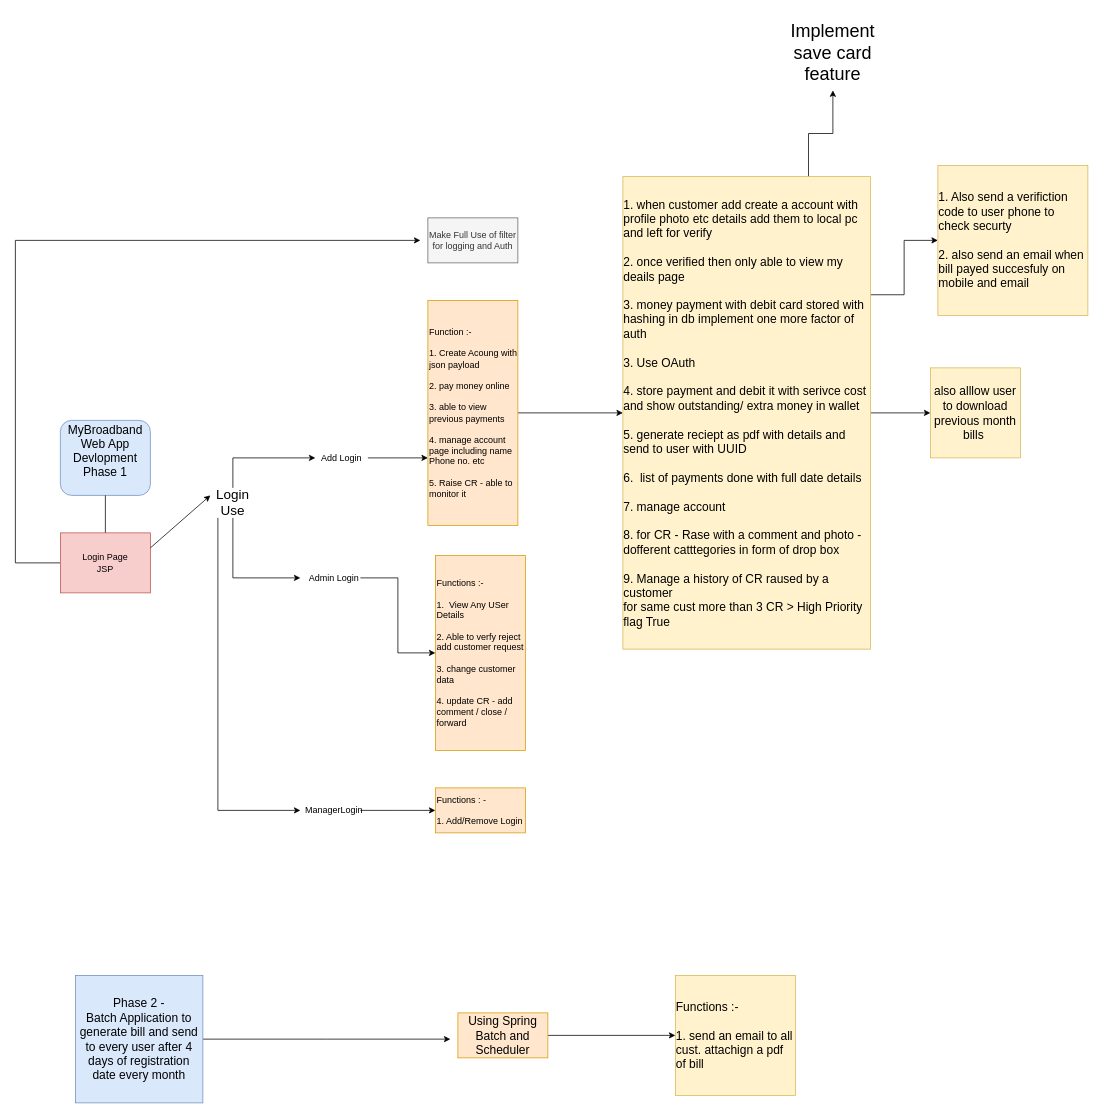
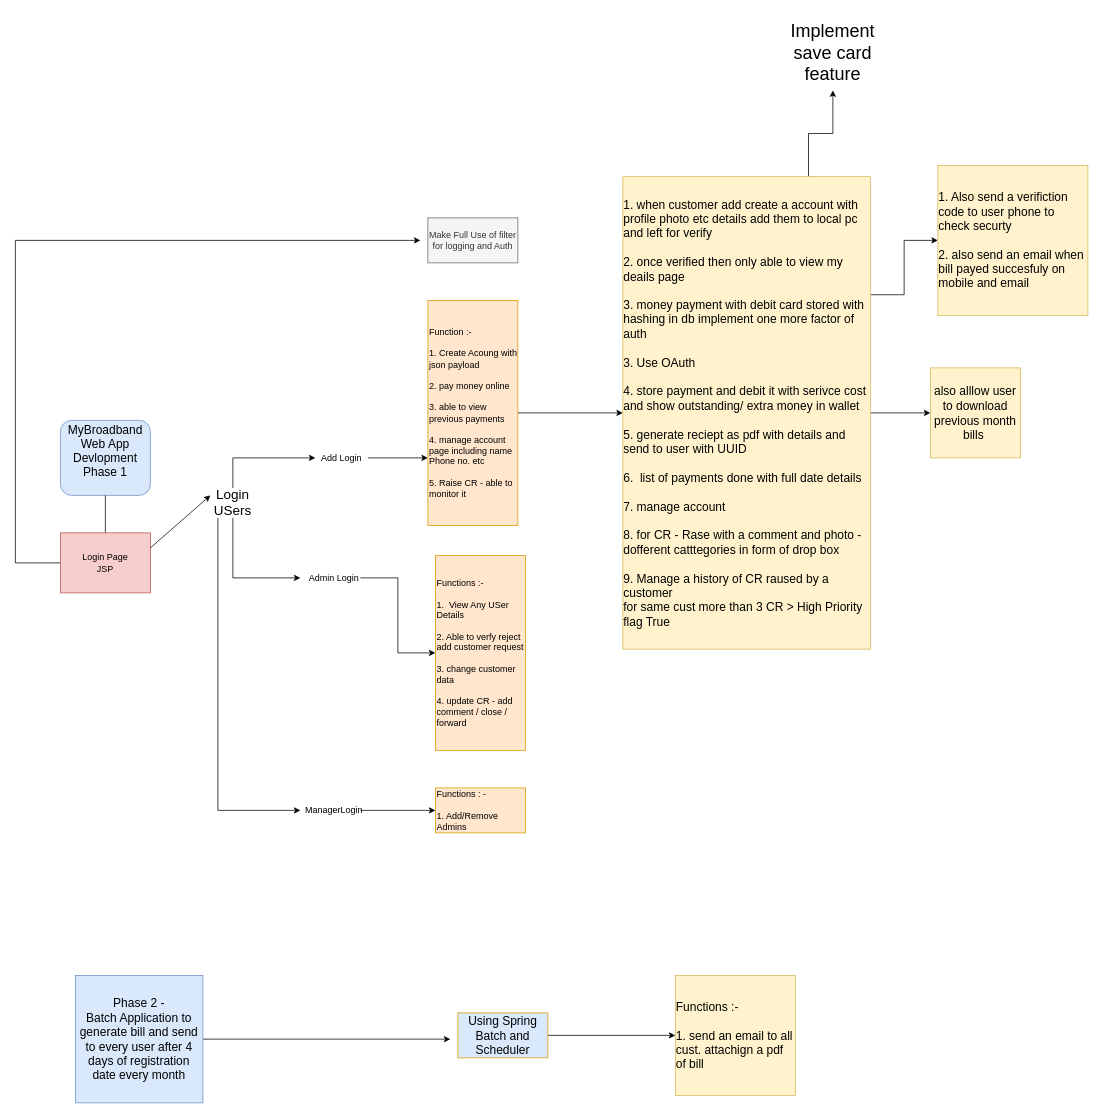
  <mxCell id="0" />
  <mxCell id="1" parent="0" />
  <mxCell id="2" value="&lt;font size=&quot;3&quot;&gt;MyBroadband Web App Devlopment Phase 1&lt;br&gt;&lt;br&gt;&lt;/font&gt;" style="whiteSpace=wrap;html=1;fillColor=#dae8fc;strokeColor=#6c8ebf;rounded=1;" parent="1" vertex="1"><mxGeometry x="80" y="560" width="120" height="100" as="geometry" /></mxCell>
  <mxCell id="3" value="" style="endArrow=classic;html=1;exitX=0.5;exitY=1;exitDx=0;exitDy=0;" parent="1" source="2" edge="1"><mxGeometry width="50" height="50" relative="1" as="geometry"><mxPoint x="140" y="730" as="sourcePoint" /><mxPoint x="140" y="730" as="targetPoint" /></mxGeometry></mxCell>
  <mxCell id="4" style="edgeStyle=orthogonalEdgeStyle;rounded=0;orthogonalLoop=1;jettySize=auto;html=1;" parent="1" source="5" edge="1"><mxGeometry relative="1" as="geometry"><mxPoint x="560" y="320" as="targetPoint" /><Array as="points"><mxPoint x="20" y="750" /><mxPoint x="20" y="320" /></Array></mxGeometry></mxCell>
  <mxCell id="5" value="Login Page&lt;br&gt;JSP" style="rounded=0;whiteSpace=wrap;html=1;fillColor=#f8cecc;strokeColor=#b85450;" parent="1" vertex="1"><mxGeometry x="80" y="710" width="120" height="80" as="geometry" /></mxCell>
  <mxCell id="6" value="" style="endArrow=classic;html=1;" parent="1" edge="1"><mxGeometry width="50" height="50" relative="1" as="geometry"><mxPoint x="200" y="730" as="sourcePoint" /><mxPoint x="280" y="660" as="targetPoint" /></mxGeometry></mxCell>
  <mxCell id="7" style="edgeStyle=orthogonalEdgeStyle;rounded=0;orthogonalLoop=1;jettySize=auto;html=1;" parent="1" source="10" edge="1"><mxGeometry relative="1" as="geometry"><mxPoint x="420" y="610" as="targetPoint" /><Array as="points"><mxPoint x="310" y="610" /></Array></mxGeometry></mxCell>
  <mxCell id="8" style="edgeStyle=orthogonalEdgeStyle;rounded=0;orthogonalLoop=1;jettySize=auto;html=1;" parent="1" edge="1"><mxGeometry relative="1" as="geometry"><mxPoint x="400" y="770" as="targetPoint" /><mxPoint x="310" y="690" as="sourcePoint" /><Array as="points"><mxPoint x="310" y="770" /></Array></mxGeometry></mxCell>
  <mxCell id="9" style="edgeStyle=orthogonalEdgeStyle;rounded=0;orthogonalLoop=1;jettySize=auto;html=1;" parent="1" source="10" edge="1"><mxGeometry relative="1" as="geometry"><mxPoint x="400" y="1080" as="targetPoint" /><Array as="points"><mxPoint x="290" y="1080" /></Array></mxGeometry></mxCell>
- <mxCell id="10" value="&lt;font style=&quot;font-size: 18px&quot;&gt;Login Use&lt;/font&gt;" style="text;html=1;strokeColor=none;fillColor=none;align=center;verticalAlign=middle;whiteSpace=wrap;rounded=0;" parent="1" vertex="1"><mxGeometry x="290" y="650" width="40" height="40" as="geometry" /></mxCell>
+ <mxCell id="10" value="&lt;font style=&quot;font-size: 18px&quot;&gt;Login USers&lt;/font&gt;" style="text;html=1;strokeColor=none;fillColor=none;align=center;verticalAlign=middle;whiteSpace=wrap;rounded=0;" parent="1" vertex="1"><mxGeometry x="290" y="650" width="40" height="40" as="geometry" /></mxCell>
  <mxCell id="11" style="edgeStyle=orthogonalEdgeStyle;rounded=0;orthogonalLoop=1;jettySize=auto;html=1;" parent="1" source="12" edge="1"><mxGeometry relative="1" as="geometry"><mxPoint x="570" y="610" as="targetPoint" /></mxGeometry></mxCell>
  <mxCell id="12" value="Add Login&lt;br&gt;" style="text;html=1;strokeColor=none;fillColor=none;align=center;verticalAlign=middle;whiteSpace=wrap;rounded=0;" parent="1" vertex="1"><mxGeometry x="420" y="600" width="70" height="20" as="geometry" /></mxCell>
  <mxCell id="13" style="edgeStyle=orthogonalEdgeStyle;rounded=0;orthogonalLoop=1;jettySize=auto;html=1;" parent="1" source="14" target="24" edge="1"><mxGeometry relative="1" as="geometry" /></mxCell>
  <mxCell id="14" value="Function :-&amp;nbsp;&lt;br&gt;&lt;br&gt;1. Create Acoung with json payload&lt;br&gt;&lt;br&gt;2. pay money online&lt;br&gt;&lt;br&gt;3. able to view previous payments&amp;nbsp;&lt;br&gt;&lt;br&gt;4. manage account page including name Phone no. etc&amp;nbsp;&lt;br&gt;&lt;br&gt;5. Raise CR - able to monitor it" style="rounded=0;whiteSpace=wrap;html=1;align=left;fillColor=#ffe6cc;strokeColor=#d79b00;" parent="1" vertex="1"><mxGeometry x="570" y="400" width="120" height="300" as="geometry" /></mxCell>
  <mxCell id="15" style="edgeStyle=orthogonalEdgeStyle;rounded=0;orthogonalLoop=1;jettySize=auto;html=1;" parent="1" source="16" target="17" edge="1"><mxGeometry relative="1" as="geometry"><mxPoint x="570" y="770" as="targetPoint" /></mxGeometry></mxCell>
  <mxCell id="16" value="Admin Login" style="text;html=1;strokeColor=none;fillColor=none;align=center;verticalAlign=middle;whiteSpace=wrap;rounded=0;" parent="1" vertex="1"><mxGeometry x="410" y="760" width="70" height="20" as="geometry" /></mxCell>
  <mxCell id="17" value="Functions :-&lt;br&gt;&lt;br&gt;&lt;div&gt;&lt;span&gt;1.&amp;nbsp; View Any USer Details&amp;nbsp;&lt;/span&gt;&lt;/div&gt;&lt;div&gt;&lt;span&gt;&lt;br&gt;&lt;/span&gt;&lt;/div&gt;&lt;div&gt;&lt;span&gt;2. Able to verfy reject add customer request&lt;/span&gt;&lt;/div&gt;&lt;div&gt;&lt;span&gt;&lt;br&gt;&lt;/span&gt;&lt;/div&gt;&lt;div&gt;&lt;span&gt;3. change customer data&lt;/span&gt;&lt;/div&gt;&lt;div&gt;&lt;span&gt;&lt;br&gt;&lt;/span&gt;&lt;/div&gt;&lt;div&gt;&lt;span&gt;4. update CR - add comment / close / forward&lt;/span&gt;&lt;/div&gt;" style="rounded=0;whiteSpace=wrap;html=1;align=left;fillColor=#ffe6cc;strokeColor=#d79b00;" parent="1" vertex="1"><mxGeometry x="580" y="740" width="120" height="260" as="geometry" /></mxCell>
  <mxCell id="18" style="edgeStyle=orthogonalEdgeStyle;rounded=0;orthogonalLoop=1;jettySize=auto;html=1;" parent="1" source="19" edge="1"><mxGeometry relative="1" as="geometry"><mxPoint x="580" y="1080" as="targetPoint" /></mxGeometry></mxCell>
  <mxCell id="19" value="ManagerLogin" style="text;html=1;strokeColor=none;fillColor=none;align=center;verticalAlign=middle;whiteSpace=wrap;rounded=0;" parent="1" vertex="1"><mxGeometry x="410" y="1070" width="70" height="20" as="geometry" /></mxCell>
- <mxCell id="20" value="Functions : -&lt;br&gt;&lt;br&gt;1. Add/Remove Login" style="rounded=0;whiteSpace=wrap;html=1;align=left;fillColor=#ffe6cc;strokeColor=#d79b00;" parent="1" vertex="1"><mxGeometry x="580" y="1050" width="120" height="60" as="geometry" /></mxCell>
+ <mxCell id="20" value="Functions : -&lt;br&gt;&lt;br&gt;1. Add/Remove Admins" style="rounded=0;whiteSpace=wrap;html=1;align=left;fillColor=#ffe6cc;strokeColor=#d79b00;" parent="1" vertex="1"><mxGeometry x="580" y="1050" width="120" height="60" as="geometry" /></mxCell>
  <mxCell id="21" style="edgeStyle=orthogonalEdgeStyle;rounded=0;orthogonalLoop=1;jettySize=auto;html=1;" parent="1" source="24" target="31" edge="1"><mxGeometry relative="1" as="geometry"><mxPoint x="1270" y="550" as="targetPoint" /></mxGeometry></mxCell>
  <mxCell id="22" style="edgeStyle=orthogonalEdgeStyle;rounded=0;orthogonalLoop=1;jettySize=auto;html=1;exitX=1;exitY=0.25;exitDx=0;exitDy=0;" parent="1" source="24" target="32" edge="1"><mxGeometry relative="1" as="geometry"><mxPoint x="1250" y="393.333" as="targetPoint" /></mxGeometry></mxCell>
  <mxCell id="23" style="edgeStyle=orthogonalEdgeStyle;rounded=0;orthogonalLoop=1;jettySize=auto;html=1;exitX=0.75;exitY=0;exitDx=0;exitDy=0;" parent="1" source="24" target="33" edge="1"><mxGeometry relative="1" as="geometry"><mxPoint x="1100" y="140" as="targetPoint" /></mxGeometry></mxCell>
  <mxCell id="24" value="&lt;div style=&quot;text-align: left&quot;&gt;&lt;span style=&quot;font-size: medium&quot;&gt;1. when customer add create a account with profile photo etc details add them to local pc and left for verify&lt;/span&gt;&lt;/div&gt;&lt;font size=&quot;3&quot;&gt;&lt;div style=&quot;text-align: left&quot;&gt;&lt;br&gt;&lt;/div&gt;&lt;div style=&quot;text-align: left&quot;&gt;&lt;span&gt;2. once verified then only able to view my deails page&lt;/span&gt;&lt;/div&gt;&lt;div style=&quot;text-align: left&quot;&gt;&lt;span&gt;&lt;br&gt;&lt;/span&gt;&lt;/div&gt;&lt;div style=&quot;text-align: left&quot;&gt;&lt;span&gt;3. money payment with debit card stored with hashing in db implement one more factor of auth&lt;/span&gt;&lt;/div&gt;&lt;div style=&quot;text-align: left&quot;&gt;&lt;span&gt;&lt;br&gt;&lt;/span&gt;&lt;/div&gt;&lt;div style=&quot;text-align: left&quot;&gt;3. Use OAuth&amp;nbsp;&lt;/div&gt;&lt;div style=&quot;text-align: left&quot;&gt;&lt;br&gt;&lt;/div&gt;&lt;div style=&quot;text-align: left&quot;&gt;4. store payment and debit it with serivce cost and show outstanding/ extra money in wallet&lt;/div&gt;&lt;div style=&quot;text-align: left&quot;&gt;&lt;br&gt;&lt;/div&gt;&lt;div style=&quot;text-align: left&quot;&gt;5. generate reciept as pdf with details and send to user with UUID&amp;nbsp;&lt;/div&gt;&lt;div style=&quot;text-align: left&quot;&gt;&lt;br&gt;&lt;/div&gt;&lt;div style=&quot;text-align: left&quot;&gt;6.&amp;nbsp; list of payments done with full date details&lt;/div&gt;&lt;div style=&quot;text-align: left&quot;&gt;&lt;br&gt;&lt;/div&gt;&lt;div style=&quot;text-align: left&quot;&gt;7. manage account&amp;nbsp;&lt;/div&gt;&lt;div style=&quot;text-align: left&quot;&gt;&lt;br&gt;&lt;/div&gt;&lt;div style=&quot;text-align: left&quot;&gt;8. for CR - Rase with a comment and photo - dofferent catttegories in form of drop box&lt;/div&gt;&lt;div style=&quot;text-align: left&quot;&gt;&lt;br&gt;&lt;/div&gt;&lt;div style=&quot;text-align: left&quot;&gt;9. Manage a history of CR raused by a customer&lt;/div&gt;&lt;div style=&quot;text-align: left&quot;&gt;for same cust more than 3 CR &amp;gt; High Priority flag True&lt;/div&gt;&lt;/font&gt;" style="rounded=0;whiteSpace=wrap;html=1;fillColor=#fff2cc;strokeColor=#d6b656;" parent="1" vertex="1"><mxGeometry x="830" y="235" width="330" height="630" as="geometry" /></mxCell>
  <mxCell id="25" value="Make Full Use of filter for logging and Auth&lt;br&gt;" style="rounded=0;whiteSpace=wrap;html=1;fillColor=#f5f5f5;strokeColor=#666666;fontColor=#333333;" parent="1" vertex="1"><mxGeometry x="570" y="290" width="120" height="60" as="geometry" /></mxCell>
  <mxCell id="26" style="edgeStyle=orthogonalEdgeStyle;rounded=0;orthogonalLoop=1;jettySize=auto;html=1;" parent="1" source="27" edge="1"><mxGeometry relative="1" as="geometry"><mxPoint x="600" y="1385" as="targetPoint" /></mxGeometry></mxCell>
  <mxCell id="27" value="&lt;font size=&quot;3&quot;&gt;Phase 2 -&lt;br&gt;Batch Application to generate bill and send to every user after 4 days of registration date every month&lt;br&gt;&lt;/font&gt;" style="whiteSpace=wrap;html=1;aspect=fixed;fillColor=#dae8fc;strokeColor=#6c8ebf;" parent="1" vertex="1"><mxGeometry x="100" y="1300" width="170" height="170" as="geometry" /></mxCell>
  <mxCell id="28" style="edgeStyle=orthogonalEdgeStyle;rounded=0;orthogonalLoop=1;jettySize=auto;html=1;" parent="1" source="29" target="30" edge="1"><mxGeometry relative="1" as="geometry"><mxPoint x="930" y="1380" as="targetPoint" /></mxGeometry></mxCell>
- <mxCell id="29" value="&lt;font size=&quot;3&quot;&gt;Using Spring Batch and Scheduler&lt;br&gt;&lt;/font&gt;" style="rounded=0;whiteSpace=wrap;html=1;fillColor=#ffe6cc;strokeColor=#d79b00;" parent="1" vertex="1"><mxGeometry x="610" y="1350" width="120" height="60" as="geometry" /></mxCell>
+ <mxCell id="29" value="&lt;font size=&quot;3&quot;&gt;Using Spring Batch and Scheduler&lt;br&gt;&lt;/font&gt;" style="rounded=0;whiteSpace=wrap;html=1;fillColor=#dae8fc;strokeColor=#d79b00;" parent="1" vertex="1"><mxGeometry x="610" y="1350" width="120" height="60" as="geometry" /></mxCell>
  <mxCell id="30" value="&lt;div style=&quot;text-align: left&quot;&gt;&lt;span style=&quot;font-size: medium&quot;&gt;Functions :-&lt;/span&gt;&lt;/div&gt;&lt;div style=&quot;text-align: left&quot;&gt;&lt;span style=&quot;font-size: medium&quot;&gt;&lt;br&gt;&lt;/span&gt;&lt;/div&gt;&lt;font size=&quot;3&quot;&gt;&lt;div style=&quot;text-align: left&quot;&gt;&lt;span&gt;1. send an email to all cust. attachign a pdf of bill&lt;/span&gt;&lt;/div&gt;&lt;/font&gt;" style="whiteSpace=wrap;html=1;aspect=fixed;fillColor=#fff2cc;strokeColor=#d6b656;" parent="1" vertex="1"><mxGeometry x="900" y="1300" width="160" height="160" as="geometry" /></mxCell>
  <mxCell id="31" value="&lt;font size=&quot;3&quot;&gt;also alllow user to download previous month bills&amp;nbsp;&lt;/font&gt;" style="whiteSpace=wrap;html=1;aspect=fixed;fillColor=#fff2cc;strokeColor=#d6b656;" parent="1" vertex="1"><mxGeometry x="1240" y="490" width="120" height="120" as="geometry" /></mxCell>
  <mxCell id="32" value="&lt;div style=&quot;text-align: left&quot;&gt;&lt;span style=&quot;font-size: medium&quot;&gt;1. Also send a verifiction code to user phone to check securty&lt;/span&gt;&lt;/div&gt;&lt;font size=&quot;3&quot;&gt;&lt;div style=&quot;text-align: left&quot;&gt;&lt;br&gt;&lt;/div&gt;&lt;div style=&quot;text-align: left&quot;&gt;&lt;span&gt;2. also send an email when bill payed succesfuly on mobile and email&lt;/span&gt;&lt;/div&gt;&lt;/font&gt;" style="whiteSpace=wrap;html=1;aspect=fixed;fillColor=#fff2cc;strokeColor=#d6b656;" parent="1" vertex="1"><mxGeometry x="1250" y="220" width="200" height="200" as="geometry" /></mxCell>
  <mxCell id="33" value="&lt;font style=&quot;font-size: 24px&quot;&gt;Implement save card feature&lt;/font&gt;" style="text;html=1;strokeColor=none;fillColor=none;align=center;verticalAlign=middle;whiteSpace=wrap;rounded=0;" parent="1" vertex="1"><mxGeometry x="1090" y="20" width="40" height="100" as="geometry" /></mxCell>
